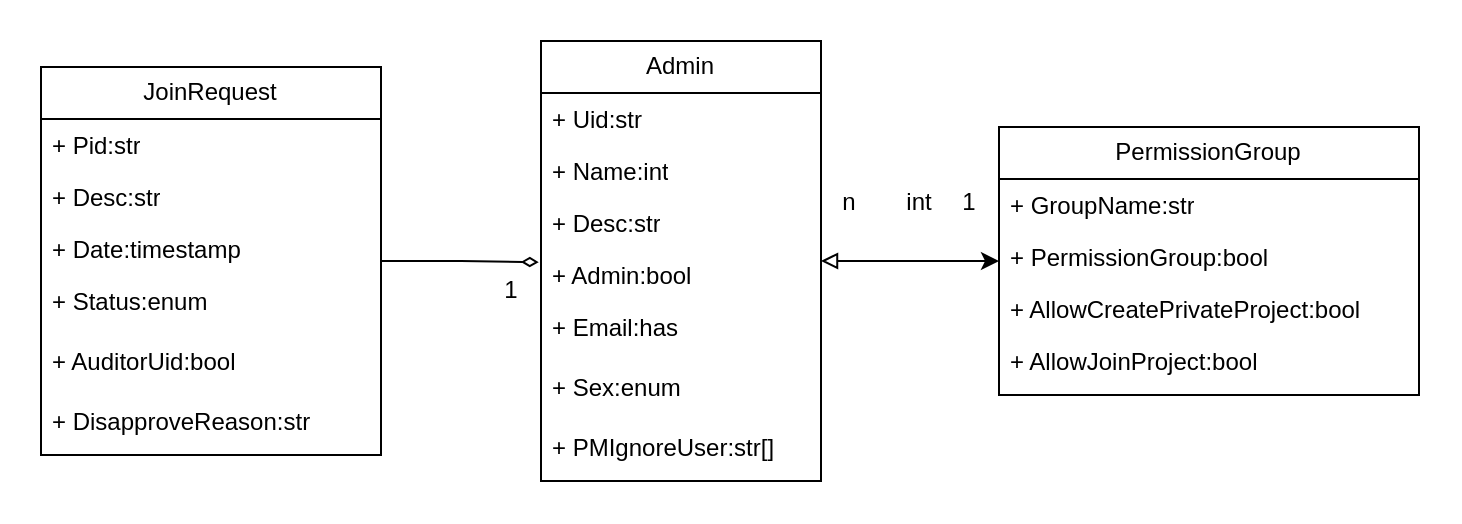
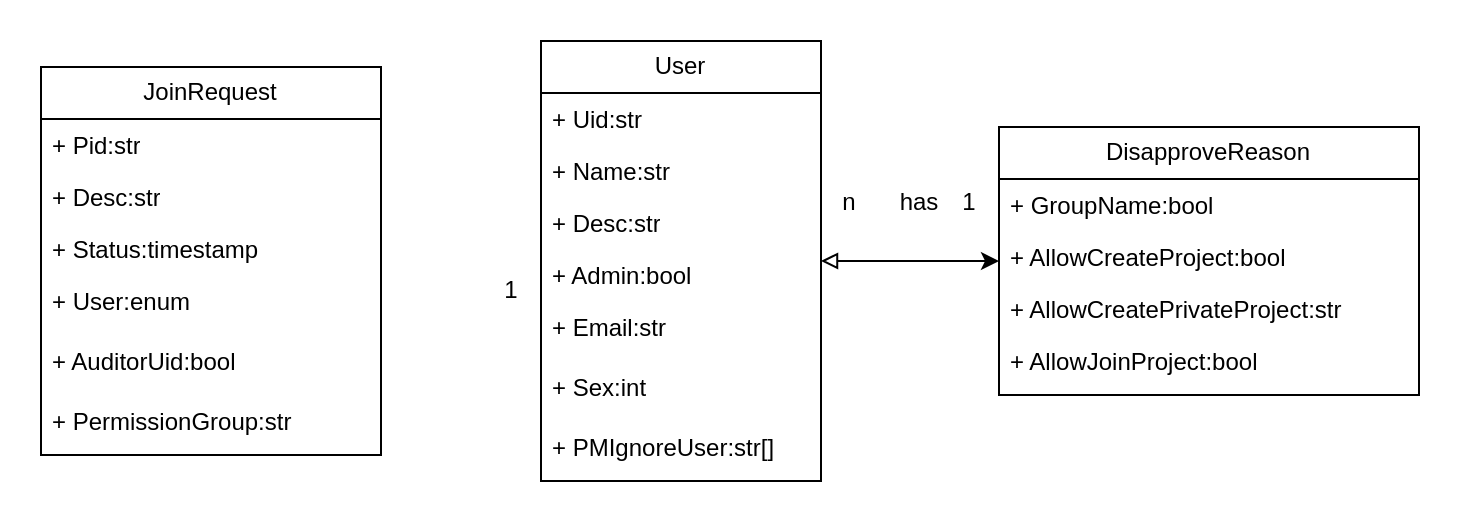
  <mxCell id="0" />
  <mxCell id="1" parent="0" />
- <mxCell id="2" value="Admin" style="swimlane;fontStyle=0;childLayout=stackLayout;horizontal=1;startSize=26;fillColor=none;horizontalStack=0;resizeParent=1;resizeParentMax=0;resizeLast=0;collapsible=1;marginBottom=0;whiteSpace=wrap;html=1;" parent="1" vertex="1"><mxGeometry x="270" y="20" width="140" height="220" as="geometry" /></mxCell>
+ <mxCell id="2" value="User" style="swimlane;fontStyle=0;childLayout=stackLayout;horizontal=1;startSize=26;fillColor=none;horizontalStack=0;resizeParent=1;resizeParentMax=0;resizeLast=0;collapsible=1;marginBottom=0;whiteSpace=wrap;html=1;" parent="1" vertex="1"><mxGeometry x="270" y="20" width="140" height="220" as="geometry" /></mxCell>
  <mxCell id="3" value="+ Uid:str" style="text;strokeColor=none;fillColor=none;align=left;verticalAlign=top;spacingLeft=4;spacingRight=4;overflow=hidden;rotatable=0;points=[[0,0.5],[1,0.5]];portConstraint=eastwest;whiteSpace=wrap;html=1;" parent="2" vertex="1"><mxGeometry y="26" width="140" height="26" as="geometry" /></mxCell>
- <mxCell id="4" value="+ Name:int" style="text;strokeColor=none;fillColor=none;align=left;verticalAlign=top;spacingLeft=4;spacingRight=4;overflow=hidden;rotatable=0;points=[[0,0.5],[1,0.5]];portConstraint=eastwest;whiteSpace=wrap;html=1;" parent="2" vertex="1"><mxGeometry y="52" width="140" height="26" as="geometry" /></mxCell>
+ <mxCell id="4" value="+ Name:str" style="text;strokeColor=none;fillColor=none;align=left;verticalAlign=top;spacingLeft=4;spacingRight=4;overflow=hidden;rotatable=0;points=[[0,0.5],[1,0.5]];portConstraint=eastwest;whiteSpace=wrap;html=1;" parent="2" vertex="1"><mxGeometry y="52" width="140" height="26" as="geometry" /></mxCell>
  <mxCell id="5" value="+ Desc:str" style="text;strokeColor=none;fillColor=none;align=left;verticalAlign=top;spacingLeft=4;spacingRight=4;overflow=hidden;rotatable=0;points=[[0,0.5],[1,0.5]];portConstraint=eastwest;whiteSpace=wrap;html=1;" parent="2" vertex="1"><mxGeometry y="78" width="140" height="26" as="geometry" /></mxCell>
  <mxCell id="6" value="+ Admin:bool" style="text;strokeColor=none;fillColor=none;align=left;verticalAlign=top;spacingLeft=4;spacingRight=4;overflow=hidden;rotatable=0;points=[[0,0.5],[1,0.5]];portConstraint=eastwest;whiteSpace=wrap;html=1;" parent="2" vertex="1"><mxGeometry y="104" width="140" height="26" as="geometry" /></mxCell>
- <mxCell id="7" value="+ Email:has" style="text;whiteSpace=wrap;html=1;fontFamily=Helvetica;fontSize=12;fontColor=default;spacingLeft=4;" parent="2" vertex="1"><mxGeometry y="130" width="140" height="30" as="geometry" /></mxCell>
- <mxCell id="8" value="+ Sex:enum" style="text;whiteSpace=wrap;html=1;fontFamily=Helvetica;fontSize=12;fontColor=default;spacingLeft=4;" parent="2" vertex="1"><mxGeometry y="160" width="140" height="30" as="geometry" /></mxCell>
+ <mxCell id="7" value="+ Email:str" style="text;whiteSpace=wrap;html=1;fontFamily=Helvetica;fontSize=12;fontColor=default;spacingLeft=4;" parent="2" vertex="1"><mxGeometry y="130" width="140" height="30" as="geometry" /></mxCell>
+ <mxCell id="8" value="+ Sex:int" style="text;whiteSpace=wrap;html=1;fontFamily=Helvetica;fontSize=12;fontColor=default;spacingLeft=4;" parent="2" vertex="1"><mxGeometry y="160" width="140" height="30" as="geometry" /></mxCell>
  <mxCell id="9" value="+ PMIgnoreUser:str[]" style="text;whiteSpace=wrap;html=1;fontFamily=Helvetica;fontSize=12;fontColor=default;spacingLeft=4;" parent="2" vertex="1"><mxGeometry y="190" width="140" height="30" as="geometry" /></mxCell>
- <mxCell id="10" style="edgeStyle=orthogonalEdgeStyle;rounded=0;orthogonalLoop=1;jettySize=auto;html=1;endArrow=diamondThin;endFill=0;entryX=-0.008;entryY=0.253;entryDx=0;entryDy=0;entryPerimeter=0;" parent="1" source="11" target="6" edge="1"><mxGeometry relative="1" as="geometry" /></mxCell>
  <mxCell id="11" value="JoinRequest" style="swimlane;fontStyle=0;childLayout=stackLayout;horizontal=1;startSize=26;fillColor=none;horizontalStack=0;resizeParent=1;resizeParentMax=0;resizeLast=0;collapsible=1;marginBottom=0;whiteSpace=wrap;html=1;" parent="1" vertex="1"><mxGeometry y="33" width="170" height="194" as="geometry" x="20" /></mxCell>
  <mxCell id="12" value="+ Pid:str" style="text;strokeColor=none;fillColor=none;align=left;verticalAlign=top;spacingLeft=4;spacingRight=4;overflow=hidden;rotatable=0;points=[[0,0.5],[1,0.5]];portConstraint=eastwest;whiteSpace=wrap;html=1;" parent="11" vertex="1"><mxGeometry y="26" width="170" height="26" as="geometry" /></mxCell>
  <mxCell id="13" value="+ Desc:str" style="text;strokeColor=none;fillColor=none;align=left;verticalAlign=top;spacingLeft=4;spacingRight=4;overflow=hidden;rotatable=0;points=[[0,0.5],[1,0.5]];portConstraint=eastwest;whiteSpace=wrap;html=1;" parent="11" vertex="1"><mxGeometry y="52" width="170" height="26" as="geometry" /></mxCell>
- <mxCell id="14" value="+ Date:timestamp" style="text;strokeColor=none;fillColor=none;align=left;verticalAlign=top;spacingLeft=4;spacingRight=4;overflow=hidden;rotatable=0;points=[[0,0.5],[1,0.5]];portConstraint=eastwest;whiteSpace=wrap;html=1;" parent="11" vertex="1"><mxGeometry y="78" width="170" height="26" as="geometry" /></mxCell>
- <mxCell id="15" value="+ Status:enum" style="text;whiteSpace=wrap;html=1;fontFamily=Helvetica;fontSize=12;fontColor=default;spacingLeft=4;" parent="11" vertex="1"><mxGeometry y="104" width="170" height="30" as="geometry" /></mxCell>
+ <mxCell id="14" value="+ Status:timestamp" style="text;strokeColor=none;fillColor=none;align=left;verticalAlign=top;spacingLeft=4;spacingRight=4;overflow=hidden;rotatable=0;points=[[0,0.5],[1,0.5]];portConstraint=eastwest;whiteSpace=wrap;html=1;" parent="11" vertex="1"><mxGeometry y="78" width="170" height="26" as="geometry" /></mxCell>
+ <mxCell id="15" value="+ User:enum" style="text;whiteSpace=wrap;html=1;fontFamily=Helvetica;fontSize=12;fontColor=default;spacingLeft=4;" parent="11" vertex="1"><mxGeometry y="104" width="170" height="30" as="geometry" /></mxCell>
  <mxCell id="16" value="+ AuditorUid:bool" style="text;whiteSpace=wrap;html=1;fontFamily=Helvetica;fontSize=12;fontColor=default;spacingLeft=4;" parent="11" vertex="1"><mxGeometry y="134" width="170" height="30" as="geometry" /></mxCell>
- <mxCell id="17" value="+ DisapproveReason:str" style="text;whiteSpace=wrap;html=1;fontFamily=Helvetica;fontSize=12;fontColor=default;spacingLeft=4;" parent="11" vertex="1"><mxGeometry y="164" width="170" height="30" as="geometry" /></mxCell>
+ <mxCell id="17" value="+ PermissionGroup:str" style="text;whiteSpace=wrap;html=1;fontFamily=Helvetica;fontSize=12;fontColor=default;spacingLeft=4;" parent="11" vertex="1"><mxGeometry y="164" width="170" height="30" as="geometry" /></mxCell>
  <mxCell id="18" style="edgeStyle=orthogonalEdgeStyle;rounded=0;orthogonalLoop=1;jettySize=auto;html=1;endArrow=block;endFill=0;startArrow=classic;startFill=1;" parent="1" source="19" target="2" edge="1"><mxGeometry relative="1" as="geometry"><Array as="points"><mxPoint x="500" y="130" /><mxPoint x="500" y="130" /></Array></mxGeometry></mxCell>
- <mxCell id="19" value="PermissionGroup" style="swimlane;fontStyle=0;childLayout=stackLayout;horizontal=1;startSize=26;fillColor=none;horizontalStack=0;resizeParent=1;resizeParentMax=0;resizeLast=0;collapsible=1;marginBottom=0;whiteSpace=wrap;html=1;" parent="1" vertex="1"><mxGeometry x="499" y="63" width="210" height="134" as="geometry" /></mxCell>
- <mxCell id="20" value="+ GroupName:str" style="text;strokeColor=none;fillColor=none;align=left;verticalAlign=top;spacingLeft=4;spacingRight=4;overflow=hidden;rotatable=0;points=[[0,0.5],[1,0.5]];portConstraint=eastwest;whiteSpace=wrap;html=1;" parent="19" vertex="1"><mxGeometry y="26" width="210" height="26" as="geometry" /></mxCell>
- <mxCell id="21" value="+ PermissionGroup:bool" style="text;strokeColor=none;fillColor=none;align=left;verticalAlign=top;spacingLeft=4;spacingRight=4;overflow=hidden;rotatable=0;points=[[0,0.5],[1,0.5]];portConstraint=eastwest;whiteSpace=wrap;html=1;" parent="19" vertex="1"><mxGeometry y="52" width="210" height="26" as="geometry" /></mxCell>
- <mxCell id="22" value="+ AllowCreatePrivateProject:bool" style="text;strokeColor=none;fillColor=none;align=left;verticalAlign=top;spacingLeft=4;spacingRight=4;overflow=hidden;rotatable=0;points=[[0,0.5],[1,0.5]];portConstraint=eastwest;whiteSpace=wrap;html=1;" parent="19" vertex="1"><mxGeometry y="78" width="210" height="26" as="geometry" /></mxCell>
+ <mxCell id="19" value="DisapproveReason" style="swimlane;fontStyle=0;childLayout=stackLayout;horizontal=1;startSize=26;fillColor=none;horizontalStack=0;resizeParent=1;resizeParentMax=0;resizeLast=0;collapsible=1;marginBottom=0;whiteSpace=wrap;html=1;" parent="1" vertex="1"><mxGeometry x="499" y="63" width="210" height="134" as="geometry" /></mxCell>
+ <mxCell id="20" value="+ GroupName:bool" style="text;strokeColor=none;fillColor=none;align=left;verticalAlign=top;spacingLeft=4;spacingRight=4;overflow=hidden;rotatable=0;points=[[0,0.5],[1,0.5]];portConstraint=eastwest;whiteSpace=wrap;html=1;" parent="19" vertex="1"><mxGeometry y="26" width="210" height="26" as="geometry" /></mxCell>
+ <mxCell id="21" value="+ AllowCreateProject:bool" style="text;strokeColor=none;fillColor=none;align=left;verticalAlign=top;spacingLeft=4;spacingRight=4;overflow=hidden;rotatable=0;points=[[0,0.5],[1,0.5]];portConstraint=eastwest;whiteSpace=wrap;html=1;" parent="19" vertex="1"><mxGeometry y="52" width="210" height="26" as="geometry" /></mxCell>
+ <mxCell id="22" value="+ AllowCreatePrivateProject:str" style="text;strokeColor=none;fillColor=none;align=left;verticalAlign=top;spacingLeft=4;spacingRight=4;overflow=hidden;rotatable=0;points=[[0,0.5],[1,0.5]];portConstraint=eastwest;whiteSpace=wrap;html=1;" parent="19" vertex="1"><mxGeometry y="78" width="210" height="26" as="geometry" /></mxCell>
  <mxCell id="23" value="+ AllowJoinProject:bool" style="text;whiteSpace=wrap;html=1;fontFamily=Helvetica;fontSize=12;fontColor=default;spacingLeft=4;" parent="19" vertex="1"><mxGeometry y="104" width="210" height="30" as="geometry" /></mxCell>
  <mxCell id="24" value="1" style="text;html=1;align=center;verticalAlign=middle;resizable=0;points=[];autosize=1;strokeColor=none;fillColor=none;" parent="1" vertex="1"><mxGeometry x="240" y="130" width="30" height="30" as="geometry" /></mxCell>
  <mxCell id="25" value="n" style="text;html=1;align=center;verticalAlign=middle;resizable=0;points=[];autosize=1;strokeColor=none;fillColor=none;" parent="1" vertex="1"><mxGeometry x="409" y="86" width="30" height="30" as="geometry" /></mxCell>
  <mxCell id="26" value="1" style="text;html=1;align=center;verticalAlign=middle;resizable=0;points=[];autosize=1;strokeColor=none;fillColor=none;" parent="1" vertex="1"><mxGeometry x="469" y="86" width="30" height="30" as="geometry" /></mxCell>
- <mxCell id="27" value="int" style="text;html=1;align=center;verticalAlign=middle;resizable=0;points=[];autosize=1;strokeColor=none;fillColor=none;" parent="1" vertex="1"><mxGeometry x="439" y="86" width="40" height="30" as="geometry" /></mxCell>
+ <mxCell id="27" value="has" style="text;html=1;align=center;verticalAlign=middle;resizable=0;points=[];autosize=1;strokeColor=none;fillColor=none;" parent="1" vertex="1"><mxGeometry x="439" y="86" width="40" height="30" as="geometry" /></mxCell>
